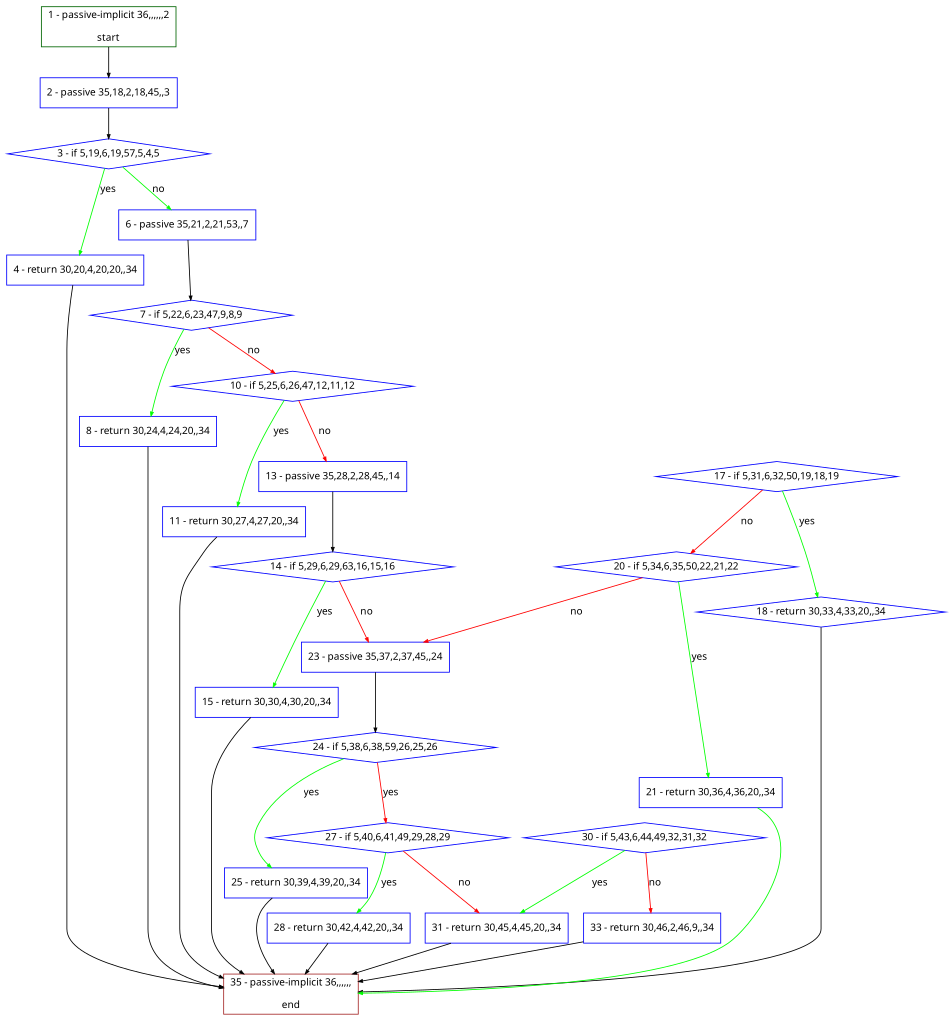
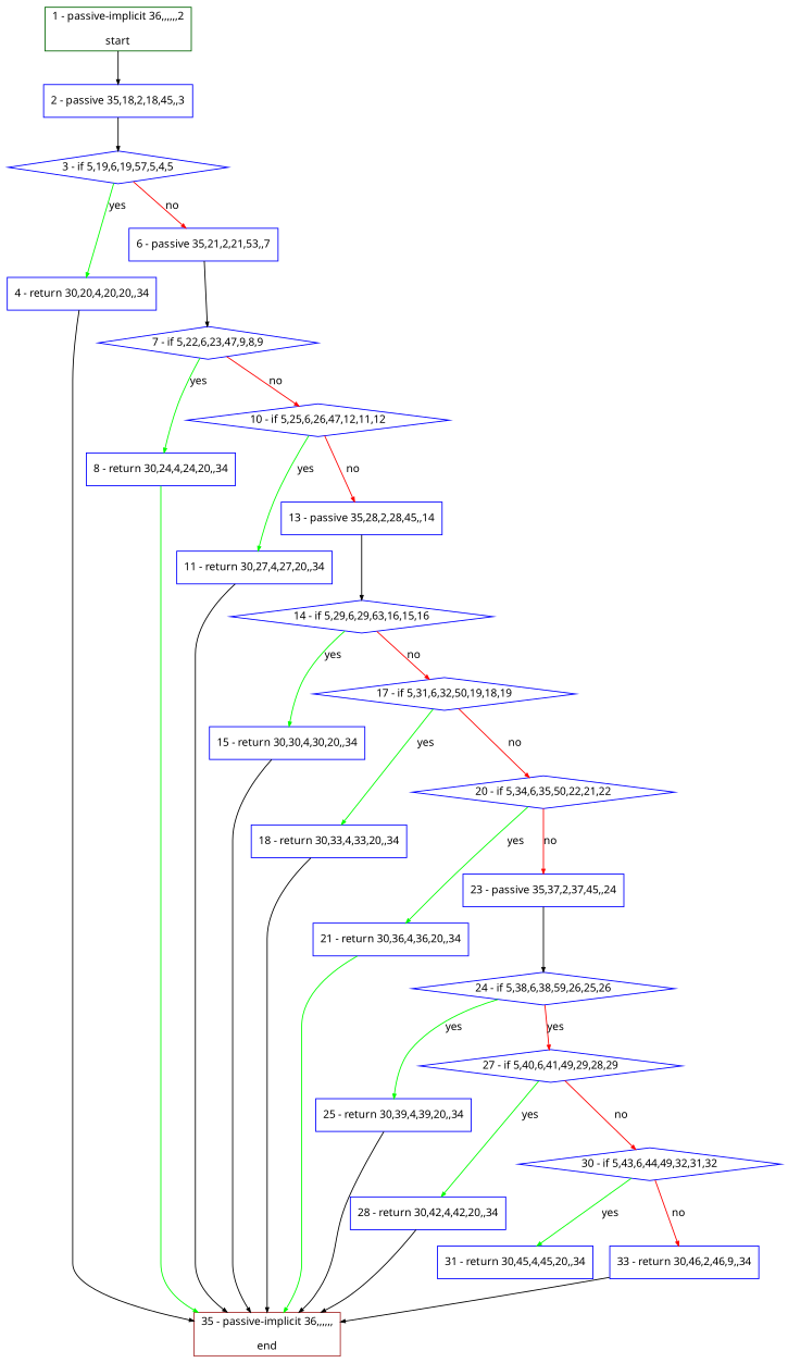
  digraph {
    bgcolor=white
    compound=true
    fillcolor="#FFFFCC"
    fontname="Noto Sans"
    fontsize=12
    pack=true
    packmode=clust
    style="rounded,filled"
    node [color="#0000ff" compound=true fillcolor="#ffffff" fixedsize=false fontname="Noto Sans" fontsize=12 node_initialized=no shape=box style=filled]
    edge [arrowhead=normal arrowsize=0.5 arrowtail=none color="#000000" compound=true dir=forward fontcolor=black fontname="Noto Sans" fontsize=12]
    n1 [label="2 - passive 35,18,2,18,45,,3"]
    n2 [label="3 - if 5,19,6,19,57,5,4,5" shape=diamond]
    n3 [label="4 - return 30,20,4,20,20,,34"]
    n4 [label="6 - passive 35,21,2,21,53,,7"]
    n5 [color="#006400" label="1 - passive-implicit 36,,,,,,2\n\nstart"]
    n6 [color="#a52a2a" label="35 - passive-implicit 36,,,,,,\n\nend"]
    n7 [label="7 - if 5,22,6,23,47,9,8,9" shape=diamond]
    n8 [label="8 - return 30,24,4,24,20,,34"]
    n9 [label="10 - if 5,25,6,26,47,12,11,12" shape=diamond]
    n10 [label="11 - return 30,27,4,27,20,,34"]
    n11 [label="13 - passive 35,28,2,28,45,,14"]
    n12 [label="14 - if 5,29,6,29,63,16,15,16" shape=diamond]
    n13 [label="15 - return 30,30,4,30,20,,34"]
    n14 [label="17 - if 5,31,6,32,50,19,18,19" shape=diamond]
-   n15 [label="18 - return 30,33,4,33,20,,34" shape=diamond]
+   n15 [label="18 - return 30,33,4,33,20,,34"]
    n16 [label="20 - if 5,34,6,35,50,22,21,22" shape=diamond]
    n17 [label="21 - return 30,36,4,36,20,,34"]
    n18 [label="23 - passive 35,37,2,37,45,,24"]
    n19 [label="24 - if 5,38,6,38,59,26,25,26" shape=diamond]
    n20 [label="25 - return 30,39,4,39,20,,34"]
    n21 [label="27 - if 5,40,6,41,49,29,28,29" shape=diamond]
    n22 [label="28 - return 30,42,4,42,20,,34"]
    n23 [label="30 - if 5,43,6,44,49,32,31,32" shape=diamond]
    n24 [label="31 - return 30,45,4,45,20,,34"]
    n25 [label="33 - return 30,46,2,46,9,,34"]
    n1 -> n2
    n2 -> n3 [color="#00ff00" label=yes]
-   n2 -> n4 [color="#00ff00" label=no]
+   n2 -> n4 [color="#ff0000" label=no]
    n3 -> n6
    n4 -> n7
    n5 -> n1
    n7 -> n8 [color="#00ff00" label=yes]
    n7 -> n9 [color="#ff0000" label=no]
-   n8 -> n6
+   n8 -> n6 [color="#00ff00"]
    n9 -> n10 [color="#00ff00" label=yes]
    n9 -> n11 [color="#ff0000" label=no]
    n10 -> n6
    n11 -> n12
    n12 -> n13 [color="#00ff00" label=yes]
-   n12 -> n18 [color="#ff0000" label=no]
+   n12 -> n14 [color="#ff0000" label=no]
    n13 -> n6
    n14 -> n15 [color="#00ff00" label=yes]
    n14 -> n16 [color="#ff0000" label=no]
    n15 -> n6
    n16 -> n17 [color="#00ff00" label=yes]
    n16 -> n18 [color="#ff0000" label=no]
    n17 -> n6 [color="#00ff00"]
    n18 -> n19
    n19 -> n20 [color="#00ff00" label=yes]
    n19 -> n21 [color="#ff0000" label=yes]
    n20 -> n6
    n21 -> n22 [color="#00ff00" label=yes]
-   n21 -> n24 [color="#ff0000" label=no]
+   n21 -> n23 [color="#ff0000" label=no]
    n22 -> n6
    n23 -> n24 [color="#00ff00" label=yes]
    n23 -> n25 [color="#ff0000" label=no]
-   n24 -> n6
    n25 -> n6
  }
